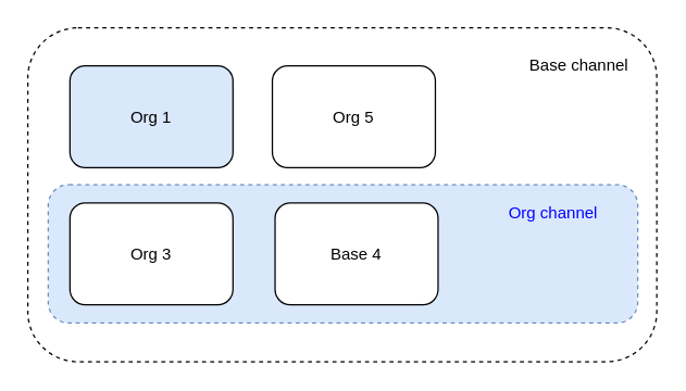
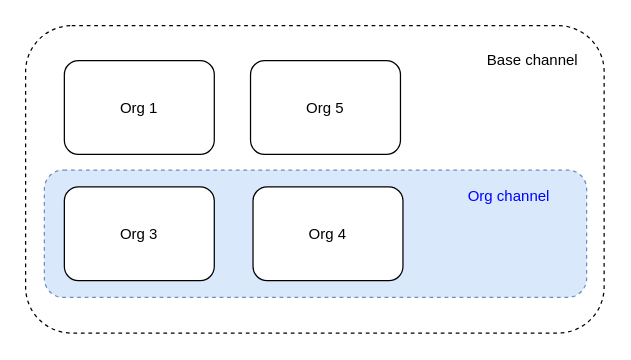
  <mxCell id="0" />
  <mxCell id="1" parent="0" />
  <mxCell id="2" value="" style="rounded=1;whiteSpace=wrap;html=1;dashed=1;" parent="1" vertex="1"><mxGeometry x="20" y="20" width="463" height="246" as="geometry" /></mxCell>
- <mxCell id="3" value="Org 1" style="rounded=1;whiteSpace=wrap;html=1;align=center;fillColor=#dae8fc;" parent="1" vertex="1"><mxGeometry x="51" y="48" width="120" height="75" as="geometry" /></mxCell>
+ <mxCell id="3" value="Org 1" style="rounded=1;whiteSpace=wrap;html=1;align=center;" parent="1" vertex="1"><mxGeometry x="51" y="48" width="120" height="75" as="geometry" /></mxCell>
  <mxCell id="4" value="Base channel" style="text;html=1;strokeColor=none;fillColor=none;align=center;verticalAlign=middle;whiteSpace=wrap;rounded=0;dashed=1;" parent="1" vertex="1"><mxGeometry x="387" y="38" width="78" height="20" as="geometry" /></mxCell>
  <mxCell id="5" value="" style="rounded=1;whiteSpace=wrap;html=1;dashed=1;strokeColor=#6c8ebf;fillColor=#dae8fc;" parent="1" vertex="1"><mxGeometry x="35" y="135.5" width="434" height="102" as="geometry" /></mxCell>
  <mxCell id="6" value="Org channel" style="text;html=1;strokeColor=none;fillColor=none;align=center;verticalAlign=middle;whiteSpace=wrap;rounded=0;dashed=1;fontColor=#0000FF;" parent="1" vertex="1"><mxGeometry x="360" y="147" width="94" height="20" as="geometry" /></mxCell>
  <mxCell id="7" value="Org 5" style="rounded=1;whiteSpace=wrap;html=1;align=center;" vertex="1" parent="1"><mxGeometry x="200" y="48" width="120" height="75" as="geometry" /></mxCell>
  <mxCell id="8" value="Org 3" style="rounded=1;whiteSpace=wrap;html=1;align=center;" vertex="1" parent="1"><mxGeometry x="51" y="149" width="120" height="75" as="geometry" /></mxCell>
- <mxCell id="9" value="Base 4" style="rounded=1;whiteSpace=wrap;html=1;align=center;" vertex="1" parent="1"><mxGeometry x="202" y="149" width="120" height="75" as="geometry" /></mxCell>
+ <mxCell id="9" value="Org 4" style="rounded=1;whiteSpace=wrap;html=1;align=center;" vertex="1" parent="1"><mxGeometry x="202" y="149" width="120" height="75" as="geometry" /></mxCell>
